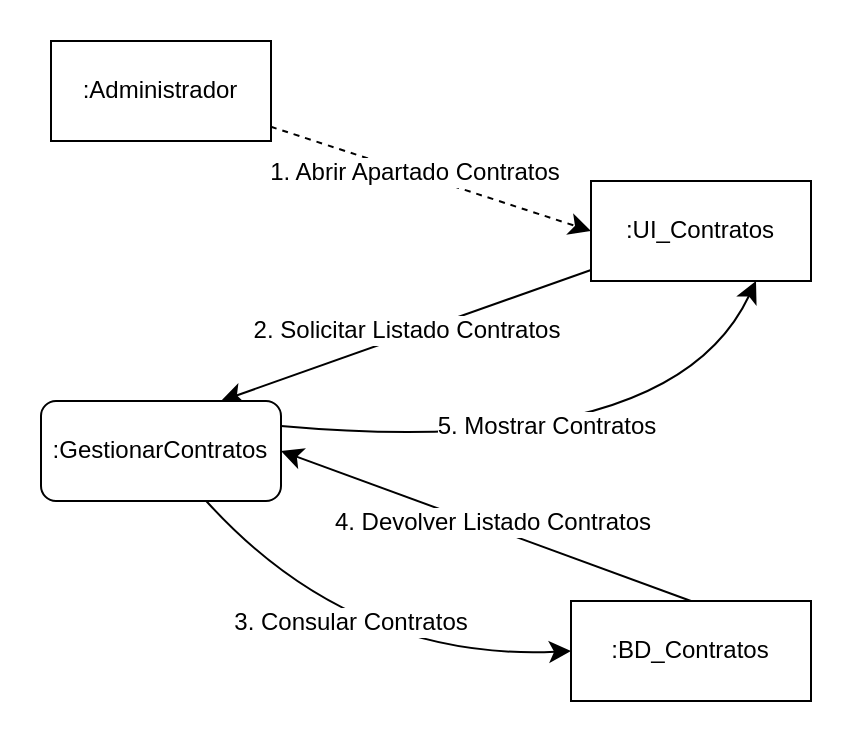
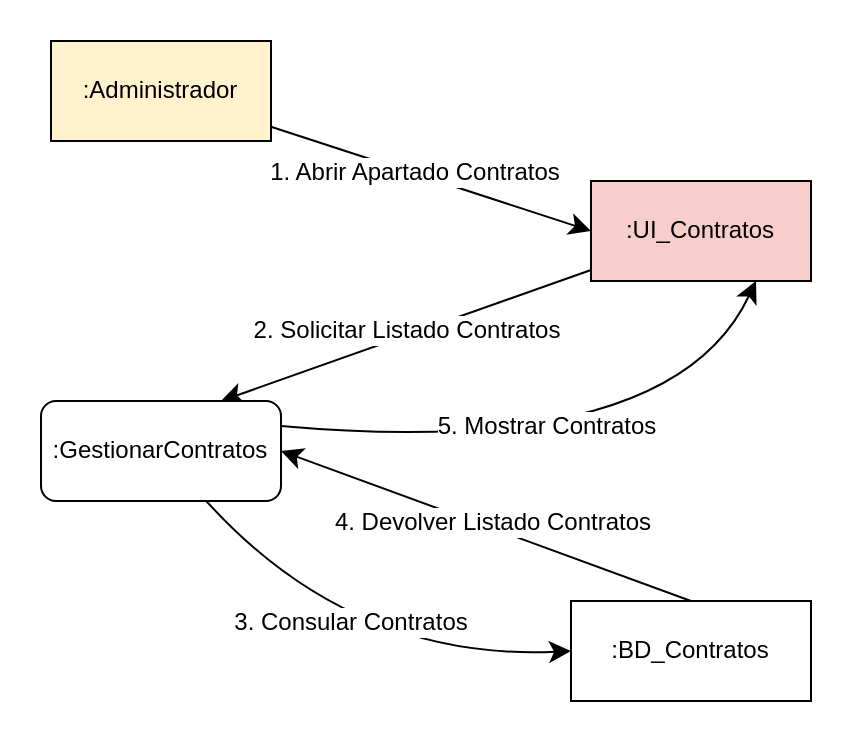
  <mxCell id="0" />
  <mxCell id="1" parent="0" />
- <mxCell id="2" style="edgeStyle=none;curved=1;rounded=0;orthogonalLoop=1;jettySize=auto;html=1;entryX=0;entryY=0.5;entryDx=0;entryDy=0;fontSize=12;startSize=8;endSize=8;dashed=1;" edge="1" parent="1" source="4" target="7"><mxGeometry relative="1" as="geometry" /></mxCell>
+ <mxCell id="2" style="edgeStyle=none;curved=1;rounded=0;orthogonalLoop=1;jettySize=auto;html=1;entryX=0;entryY=0.5;entryDx=0;entryDy=0;fontSize=12;startSize=8;endSize=8;" edge="1" parent="1" source="4" target="7"><mxGeometry relative="1" as="geometry" /></mxCell>
  <mxCell id="3" value="1. Abrir Apartado Contratos" style="edgeLabel;html=1;align=center;verticalAlign=middle;resizable=0;points=[];fontSize=12;" vertex="1" connectable="0" parent="2"><mxGeometry x="-0.111" y="1" relative="1" as="geometry"><mxPoint as="offset" /></mxGeometry></mxCell>
- <mxCell id="4" value=":Administrador" style="html=1;whiteSpace=wrap;" vertex="1" parent="1"><mxGeometry x="25" y="20" width="110" height="50" as="geometry" /></mxCell>
+ <mxCell id="4" value=":Administrador" style="html=1;whiteSpace=wrap;fillColor=#fff2cc;" vertex="1" parent="1"><mxGeometry x="25" y="20" width="110" height="50" as="geometry" /></mxCell>
  <mxCell id="5" style="edgeStyle=none;curved=1;rounded=0;orthogonalLoop=1;jettySize=auto;html=1;entryX=0.75;entryY=0;entryDx=0;entryDy=0;fontSize=12;startSize=8;endSize=8;" edge="1" parent="1" source="7" target="12"><mxGeometry relative="1" as="geometry" /></mxCell>
  <mxCell id="6" value="2. Solicitar Listado Contratos" style="edgeLabel;html=1;align=center;verticalAlign=middle;resizable=0;points=[];fontSize=12;" vertex="1" connectable="0" parent="5"><mxGeometry x="-0.079" relative="1" as="geometry"><mxPoint x="-8" as="offset" /></mxGeometry></mxCell>
- <mxCell id="7" value=":UI_Contratos" style="html=1;whiteSpace=wrap;" vertex="1" parent="1"><mxGeometry x="295" y="90" width="110" height="50" as="geometry" /></mxCell>
+ <mxCell id="7" value=":UI_Contratos" style="html=1;whiteSpace=wrap;fillColor=#f8cecc;" vertex="1" parent="1"><mxGeometry x="295" y="90" width="110" height="50" as="geometry" /></mxCell>
  <mxCell id="8" style="edgeStyle=none;curved=1;rounded=0;orthogonalLoop=1;jettySize=auto;html=1;entryX=0;entryY=0.5;entryDx=0;entryDy=0;fontSize=12;startSize=8;endSize=8;" edge="1" parent="1" source="12" target="15"><mxGeometry relative="1" as="geometry"><Array as="points"><mxPoint x="175" y="330" /></Array></mxGeometry></mxCell>
  <mxCell id="9" value="3. Consular Contratos" style="edgeLabel;html=1;align=center;verticalAlign=middle;resizable=0;points=[];fontSize=12;" vertex="1" connectable="0" parent="8"><mxGeometry x="-0.221" relative="1" as="geometry"><mxPoint x="15" y="-3" as="offset" /></mxGeometry></mxCell>
  <mxCell id="10" style="edgeStyle=none;curved=1;rounded=0;orthogonalLoop=1;jettySize=auto;html=1;entryX=0.75;entryY=1;entryDx=0;entryDy=0;fontSize=12;startSize=8;endSize=8;exitX=1;exitY=0.25;exitDx=0;exitDy=0;" edge="1" parent="1" source="12" target="7"><mxGeometry relative="1" as="geometry"><Array as="points"><mxPoint x="335" y="230" /></Array></mxGeometry></mxCell>
  <mxCell id="11" value="5. Mostrar Contratos" style="edgeLabel;html=1;align=center;verticalAlign=middle;resizable=0;points=[];fontSize=12;" vertex="1" connectable="0" parent="10"><mxGeometry x="-0.105" y="12" relative="1" as="geometry"><mxPoint as="offset" /></mxGeometry></mxCell>
  <mxCell id="12" value=":GestionarContratos" style="html=1;whiteSpace=wrap;rounded=1;" vertex="1" parent="1"><mxGeometry x="20" y="200" width="120" height="50" as="geometry" /></mxCell>
  <mxCell id="13" style="edgeStyle=none;curved=1;rounded=0;orthogonalLoop=1;jettySize=auto;html=1;entryX=1;entryY=0.5;entryDx=0;entryDy=0;fontSize=12;startSize=8;endSize=8;exitX=0.5;exitY=0;exitDx=0;exitDy=0;" edge="1" parent="1" source="15" target="12"><mxGeometry relative="1" as="geometry" /></mxCell>
  <mxCell id="14" value="4. Devolver Listado Contratos" style="edgeLabel;html=1;align=center;verticalAlign=middle;resizable=0;points=[];fontSize=12;" vertex="1" connectable="0" parent="13"><mxGeometry x="-0.019" y="-3" relative="1" as="geometry"><mxPoint as="offset" /></mxGeometry></mxCell>
  <mxCell id="15" value=":BD_Contratos" style="html=1;whiteSpace=wrap;" vertex="1" parent="1"><mxGeometry x="285" y="300" width="120" height="50" as="geometry" /></mxCell>
